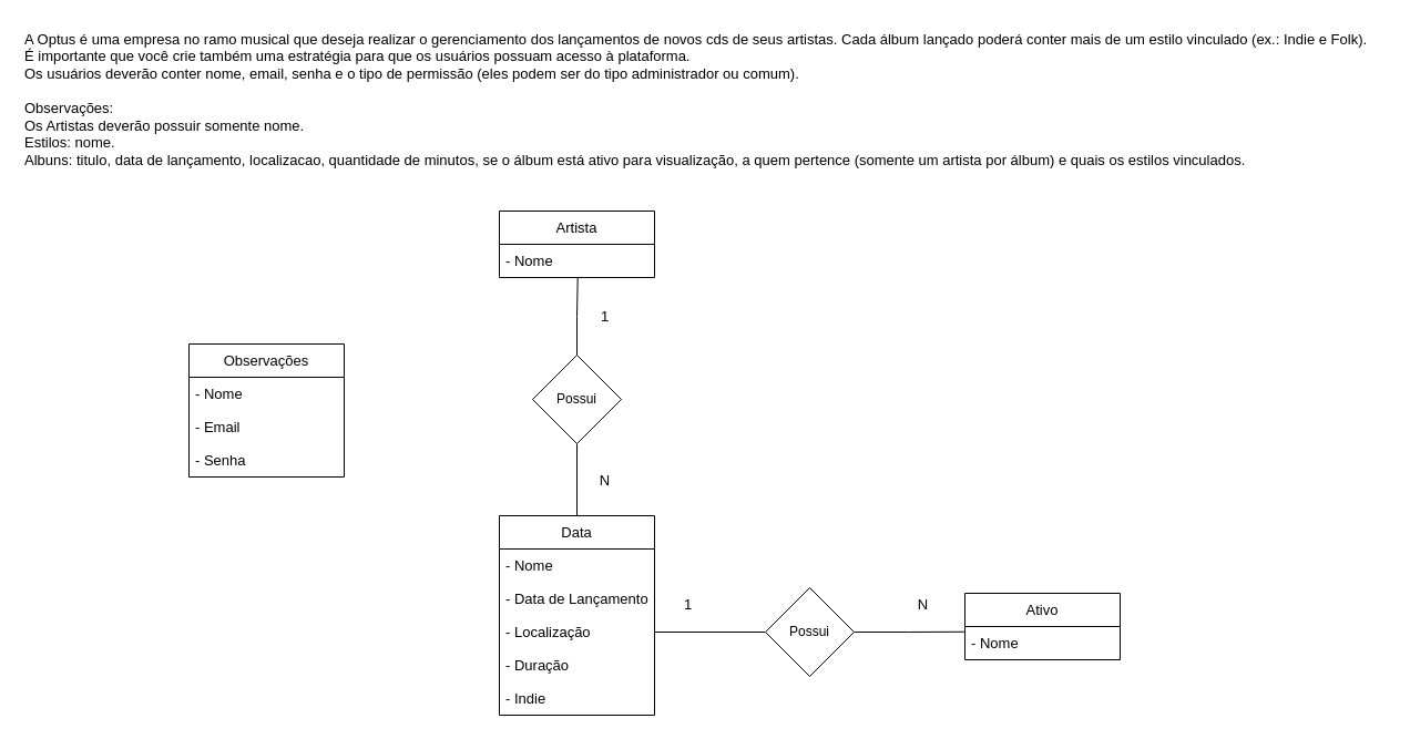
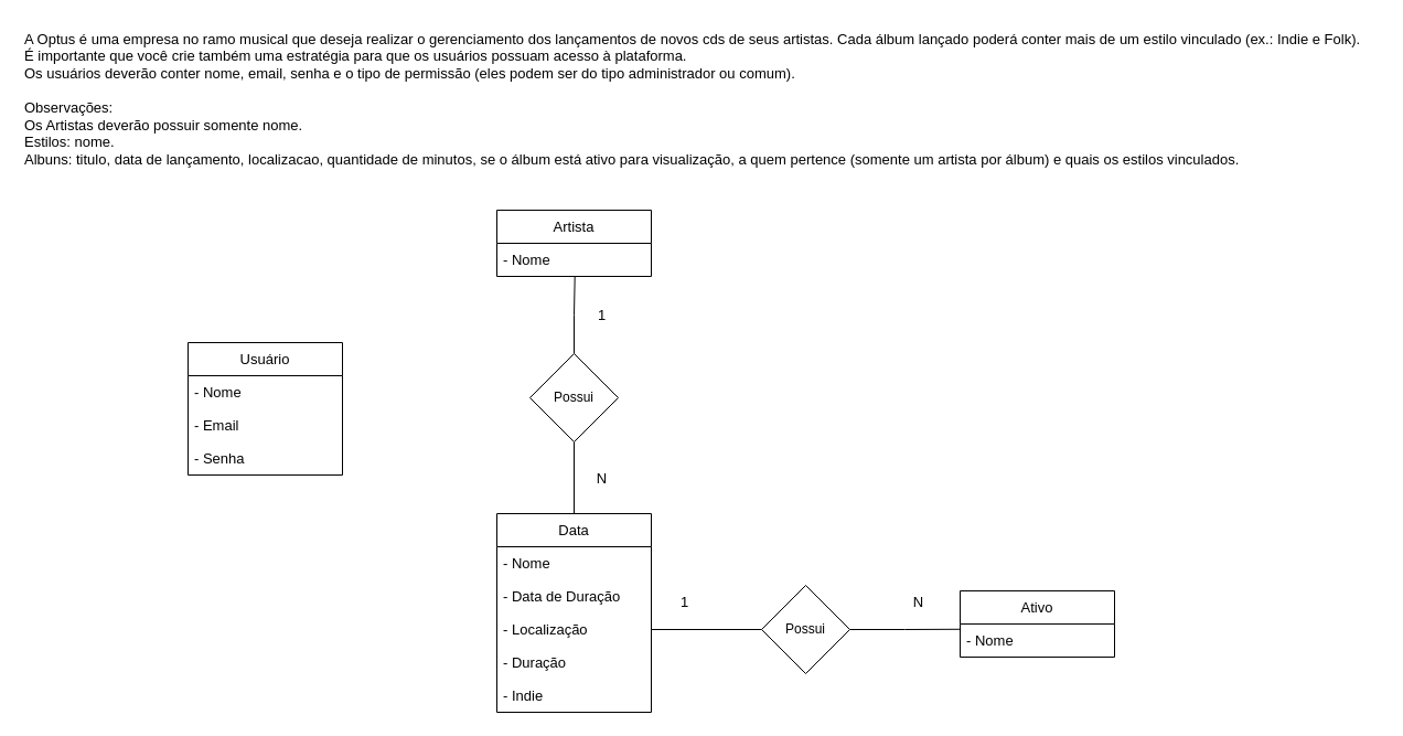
  <mxCell id="0" />
  <mxCell id="1" parent="0" />
  <mxCell id="2" value="&lt;div style=&quot;font-size: 13px;&quot;&gt;&lt;font style=&quot;font-size: 13px;&quot;&gt;A Optus é uma empresa no ramo musical que deseja realizar o gerenciamento dos lançamentos de novos cds de seus artistas. Cada álbum lançado poderá conter mais de um estilo vinculado (ex.: Indie e Folk).&lt;/font&gt;&lt;/div&gt;&lt;div style=&quot;font-size: 13px;&quot;&gt;&lt;font style=&quot;font-size: 13px;&quot;&gt;É importante que você crie também uma estratégia para que os usuários possuam acesso à plataforma.&lt;/font&gt;&lt;/div&gt;&lt;div style=&quot;font-size: 13px;&quot;&gt;&lt;font style=&quot;font-size: 13px;&quot;&gt;Os usuários deverão conter nome, email, senha e o tipo de permissão (eles podem ser do tipo administrador ou comum).&lt;/font&gt;&lt;/div&gt;&lt;div style=&quot;font-size: 13px;&quot;&gt;&lt;font style=&quot;font-size: 13px;&quot;&gt;&lt;br&gt;&lt;/font&gt;&lt;/div&gt;&lt;div style=&quot;font-size: 13px;&quot;&gt;&lt;font style=&quot;font-size: 13px;&quot;&gt;Observações:&lt;/font&gt;&lt;/div&gt;&lt;div style=&quot;font-size: 13px;&quot;&gt;&lt;font style=&quot;font-size: 13px;&quot;&gt;Os Artistas deverão possuir somente nome.&lt;/font&gt;&lt;/div&gt;&lt;div style=&quot;font-size: 13px;&quot;&gt;&lt;font style=&quot;font-size: 13px;&quot;&gt;Estilos: nome.&lt;/font&gt;&lt;/div&gt;&lt;div style=&quot;font-size: 13px;&quot;&gt;&lt;font style=&quot;font-size: 13px;&quot;&gt;Albuns: titulo, data de lançamento, localizacao, quantidade de minutos, se o álbum está ativo para visualização, a quem pertence (somente um artista por álbum) e quais os estilos vinculados.&lt;/font&gt;&lt;/div&gt;&lt;div style=&quot;font-size: 13px;&quot;&gt;&lt;font style=&quot;font-size: 13px;&quot;&gt;&lt;br&gt;&lt;/font&gt;&lt;/div&gt;&lt;div style=&quot;font-size: 13px;&quot;&gt;&lt;br&gt;&lt;/div&gt;" style="text;html=1;align=left;verticalAlign=middle;resizable=0;points=[];autosize=1;strokeColor=none;fillColor=none;" vertex="1" parent="1"><mxGeometry x="20" y="20" width="1230" height="170" as="geometry" /></mxCell>
- <mxCell id="3" value="&lt;font style=&quot;font-size: 13px;&quot;&gt;Observações&lt;/font&gt;" style="swimlane;fontStyle=0;childLayout=stackLayout;horizontal=1;startSize=30;horizontalStack=0;resizeParent=1;resizeParentMax=0;resizeLast=0;collapsible=1;marginBottom=0;whiteSpace=wrap;html=1;" vertex="1" parent="1"><mxGeometry x="170" y="310" width="140" height="120" as="geometry" /></mxCell>
+ <mxCell id="3" value="&lt;font style=&quot;font-size: 13px;&quot;&gt;Usuário&lt;/font&gt;" style="swimlane;fontStyle=0;childLayout=stackLayout;horizontal=1;startSize=30;horizontalStack=0;resizeParent=1;resizeParentMax=0;resizeLast=0;collapsible=1;marginBottom=0;whiteSpace=wrap;html=1;" vertex="1" parent="1"><mxGeometry x="170" y="310" width="140" height="120" as="geometry" /></mxCell>
  <mxCell id="4" value="&lt;font style=&quot;font-size: 13px;&quot;&gt;- Nome&lt;/font&gt;" style="text;strokeColor=none;fillColor=none;align=left;verticalAlign=middle;spacingLeft=4;spacingRight=4;overflow=hidden;points=[[0,0.5],[1,0.5]];portConstraint=eastwest;rotatable=0;whiteSpace=wrap;html=1;" vertex="1" parent="3"><mxGeometry y="30" width="140" height="30" as="geometry" /></mxCell>
  <mxCell id="5" value="&lt;font style=&quot;font-size: 13px;&quot;&gt;- Email&lt;/font&gt;" style="text;strokeColor=none;fillColor=none;align=left;verticalAlign=middle;spacingLeft=4;spacingRight=4;overflow=hidden;points=[[0,0.5],[1,0.5]];portConstraint=eastwest;rotatable=0;whiteSpace=wrap;html=1;" vertex="1" parent="3"><mxGeometry y="60" width="140" height="30" as="geometry" /></mxCell>
  <mxCell id="6" value="&lt;font style=&quot;font-size: 13px;&quot;&gt;- Senha&lt;/font&gt;" style="text;strokeColor=none;fillColor=none;align=left;verticalAlign=middle;spacingLeft=4;spacingRight=4;overflow=hidden;points=[[0,0.5],[1,0.5]];portConstraint=eastwest;rotatable=0;whiteSpace=wrap;html=1;" vertex="1" parent="3"><mxGeometry y="90" width="140" height="30" as="geometry" /></mxCell>
  <mxCell id="7" value="&lt;font style=&quot;font-size: 13px;&quot;&gt;Artista&lt;/font&gt;" style="swimlane;fontStyle=0;childLayout=stackLayout;horizontal=1;startSize=30;horizontalStack=0;resizeParent=1;resizeParentMax=0;resizeLast=0;collapsible=1;marginBottom=0;whiteSpace=wrap;html=1;" vertex="1" parent="1"><mxGeometry x="450" y="190" width="140" height="60" as="geometry" /></mxCell>
  <mxCell id="8" value="&lt;font style=&quot;font-size: 13px;&quot;&gt;- Nome&lt;/font&gt;" style="text;strokeColor=none;fillColor=none;align=left;verticalAlign=middle;spacingLeft=4;spacingRight=4;overflow=hidden;points=[[0,0.5],[1,0.5]];portConstraint=eastwest;rotatable=0;whiteSpace=wrap;html=1;" vertex="1" parent="7"><mxGeometry y="30" width="140" height="30" as="geometry" /></mxCell>
  <mxCell id="9" value="&lt;span style=&quot;font-size: 13px;&quot;&gt;Data&lt;/span&gt;" style="swimlane;fontStyle=0;childLayout=stackLayout;horizontal=1;startSize=30;horizontalStack=0;resizeParent=1;resizeParentMax=0;resizeLast=0;collapsible=1;marginBottom=0;whiteSpace=wrap;html=1;" vertex="1" parent="1"><mxGeometry x="450" y="465" width="140" height="180" as="geometry" /></mxCell>
  <mxCell id="10" value="&lt;font style=&quot;font-size: 13px;&quot;&gt;- Nome&lt;/font&gt;" style="text;strokeColor=none;fillColor=none;align=left;verticalAlign=middle;spacingLeft=4;spacingRight=4;overflow=hidden;points=[[0,0.5],[1,0.5]];portConstraint=eastwest;rotatable=0;whiteSpace=wrap;html=1;" vertex="1" parent="9"><mxGeometry y="30" width="140" height="30" as="geometry" /></mxCell>
- <mxCell id="11" value="&lt;span style=&quot;font-size: 13px;&quot;&gt;- Data de Lançamento&lt;/span&gt;" style="text;strokeColor=none;fillColor=none;align=left;verticalAlign=middle;spacingLeft=4;spacingRight=4;overflow=hidden;points=[[0,0.5],[1,0.5]];portConstraint=eastwest;rotatable=0;whiteSpace=wrap;html=1;" vertex="1" parent="9"><mxGeometry y="60" width="140" height="30" as="geometry" /></mxCell>
+ <mxCell id="11" value="&lt;span style=&quot;font-size: 13px;&quot;&gt;- Data de Duração&lt;/span&gt;" style="text;strokeColor=none;fillColor=none;align=left;verticalAlign=middle;spacingLeft=4;spacingRight=4;overflow=hidden;points=[[0,0.5],[1,0.5]];portConstraint=eastwest;rotatable=0;whiteSpace=wrap;html=1;" vertex="1" parent="9"><mxGeometry y="60" width="140" height="30" as="geometry" /></mxCell>
  <mxCell id="12" value="&lt;font style=&quot;font-size: 13px;&quot;&gt;- Localização&lt;/font&gt;" style="text;strokeColor=none;fillColor=none;align=left;verticalAlign=middle;spacingLeft=4;spacingRight=4;overflow=hidden;points=[[0,0.5],[1,0.5]];portConstraint=eastwest;rotatable=0;whiteSpace=wrap;html=1;" vertex="1" parent="9"><mxGeometry y="90" width="140" height="30" as="geometry" /></mxCell>
  <mxCell id="13" value="&lt;font style=&quot;font-size: 13px;&quot;&gt;- Duração&lt;/font&gt;" style="text;strokeColor=none;fillColor=none;align=left;verticalAlign=middle;spacingLeft=4;spacingRight=4;overflow=hidden;points=[[0,0.5],[1,0.5]];portConstraint=eastwest;rotatable=0;whiteSpace=wrap;html=1;" vertex="1" parent="9"><mxGeometry y="120" width="140" height="30" as="geometry" /></mxCell>
  <mxCell id="14" value="&lt;font style=&quot;font-size: 13px;&quot;&gt;- Indie&lt;/font&gt;" style="text;strokeColor=none;fillColor=none;align=left;verticalAlign=middle;spacingLeft=4;spacingRight=4;overflow=hidden;points=[[0,0.5],[1,0.5]];portConstraint=eastwest;rotatable=0;whiteSpace=wrap;html=1;" vertex="1" parent="9"><mxGeometry y="150" width="140" height="30" as="geometry" /></mxCell>
  <mxCell id="15" value="&lt;span style=&quot;font-size: 13px;&quot;&gt;Ativo&lt;/span&gt;" style="swimlane;fontStyle=0;childLayout=stackLayout;horizontal=1;startSize=30;horizontalStack=0;resizeParent=1;resizeParentMax=0;resizeLast=0;collapsible=1;marginBottom=0;whiteSpace=wrap;html=1;" vertex="1" parent="1"><mxGeometry x="870" y="535" width="140" height="60" as="geometry" /></mxCell>
  <mxCell id="16" value="&lt;font style=&quot;font-size: 13px;&quot;&gt;- Nome&lt;/font&gt;" style="text;strokeColor=none;fillColor=none;align=left;verticalAlign=middle;spacingLeft=4;spacingRight=4;overflow=hidden;points=[[0,0.5],[1,0.5]];portConstraint=eastwest;rotatable=0;whiteSpace=wrap;html=1;" vertex="1" parent="15"><mxGeometry y="30" width="140" height="30" as="geometry" /></mxCell>
  <mxCell id="17" style="edgeStyle=orthogonalEdgeStyle;rounded=0;orthogonalLoop=1;jettySize=auto;html=1;entryX=0.505;entryY=0.992;entryDx=0;entryDy=0;entryPerimeter=0;endArrow=none;endFill=0;" edge="1" parent="1" source="19" target="8"><mxGeometry relative="1" as="geometry" /></mxCell>
  <mxCell id="18" style="edgeStyle=orthogonalEdgeStyle;rounded=0;orthogonalLoop=1;jettySize=auto;html=1;entryX=0.5;entryY=0;entryDx=0;entryDy=0;endArrow=none;endFill=0;" edge="1" parent="1" source="19" target="9"><mxGeometry relative="1" as="geometry" /></mxCell>
  <mxCell id="19" value="Possui" style="rhombus;whiteSpace=wrap;html=1;" vertex="1" parent="1"><mxGeometry x="480" y="320" width="80" height="80" as="geometry" /></mxCell>
  <mxCell id="20" style="edgeStyle=orthogonalEdgeStyle;rounded=0;orthogonalLoop=1;jettySize=auto;html=1;entryX=1;entryY=0.5;entryDx=0;entryDy=0;endArrow=none;endFill=0;" edge="1" parent="1" source="22" target="12"><mxGeometry relative="1" as="geometry" /></mxCell>
  <mxCell id="21" style="edgeStyle=orthogonalEdgeStyle;rounded=0;orthogonalLoop=1;jettySize=auto;html=1;entryX=0.005;entryY=0.159;entryDx=0;entryDy=0;entryPerimeter=0;endArrow=none;endFill=0;" edge="1" parent="1" source="22" target="16"><mxGeometry relative="1" as="geometry" /></mxCell>
  <mxCell id="22" value="Possui" style="rhombus;whiteSpace=wrap;html=1;" vertex="1" parent="1"><mxGeometry x="690" y="530" width="80" height="80" as="geometry" /></mxCell>
  <mxCell id="23" value="&lt;font style=&quot;font-size: 13px;&quot;&gt;1&lt;/font&gt;" style="text;html=1;align=center;verticalAlign=middle;resizable=0;points=[];autosize=1;strokeColor=none;fillColor=none;" vertex="1" parent="1"><mxGeometry x="530" y="270" width="30" height="30" as="geometry" /></mxCell>
  <mxCell id="24" value="&lt;font style=&quot;font-size: 13px;&quot;&gt;N&lt;/font&gt;" style="text;html=1;align=center;verticalAlign=middle;resizable=0;points=[];autosize=1;strokeColor=none;fillColor=none;" vertex="1" parent="1"><mxGeometry x="530" y="418" width="30" height="30" as="geometry" /></mxCell>
  <mxCell id="25" value="&lt;font style=&quot;font-size: 13px;&quot;&gt;1&lt;/font&gt;" style="text;html=1;align=center;verticalAlign=middle;resizable=0;points=[];autosize=1;strokeColor=none;fillColor=none;" vertex="1" parent="1"><mxGeometry x="605" y="530" width="30" height="30" as="geometry" /></mxCell>
  <mxCell id="26" value="&lt;font style=&quot;font-size: 13px;&quot;&gt;N&lt;/font&gt;" style="text;html=1;align=center;verticalAlign=middle;resizable=0;points=[];autosize=1;strokeColor=none;fillColor=none;" vertex="1" parent="1"><mxGeometry x="817" y="530" width="30" height="30" as="geometry" /></mxCell>
